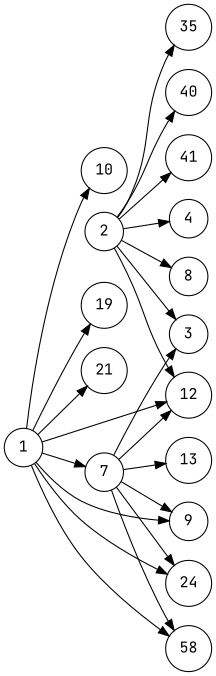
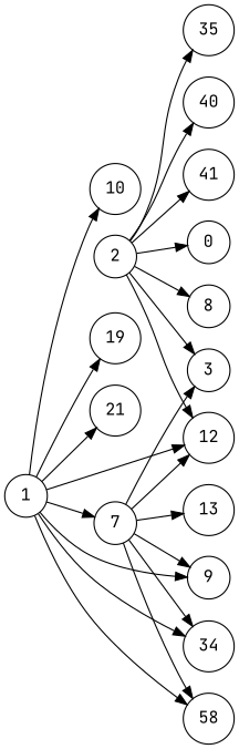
  digraph {
    fontname="JetBrains Mono"
    rankdir=LR
    repulsiveforce=100
    splines=true
    node [fontname="JetBrains Mono" shape=circle]
    edge [fontname="JetBrains Mono"]
    n1 [label=7]
    3
    9
    12
    13
-   24
+   24 [label=34]
    58
    n8 [label=1]
    10
    19
    21
    n12 [label=2]
-   4
+   4 [label=0]
    8
    35
    40
    41
    n1 -> 3
    n1 -> 9
    n1 -> 12
    n1 -> 13
    n1 -> 24
    n1 -> 58
    n8 -> n1
    n8 -> 9
    n8 -> 12
    n8 -> 24
    n8 -> 58
    n8 -> 10
    n8 -> 19
    n8 -> 21
    n12 -> 3
    n12 -> 12
    n12 -> 4
    n12 -> 8
    n12 -> 35
    n12 -> 40
    n12 -> 41
  }
